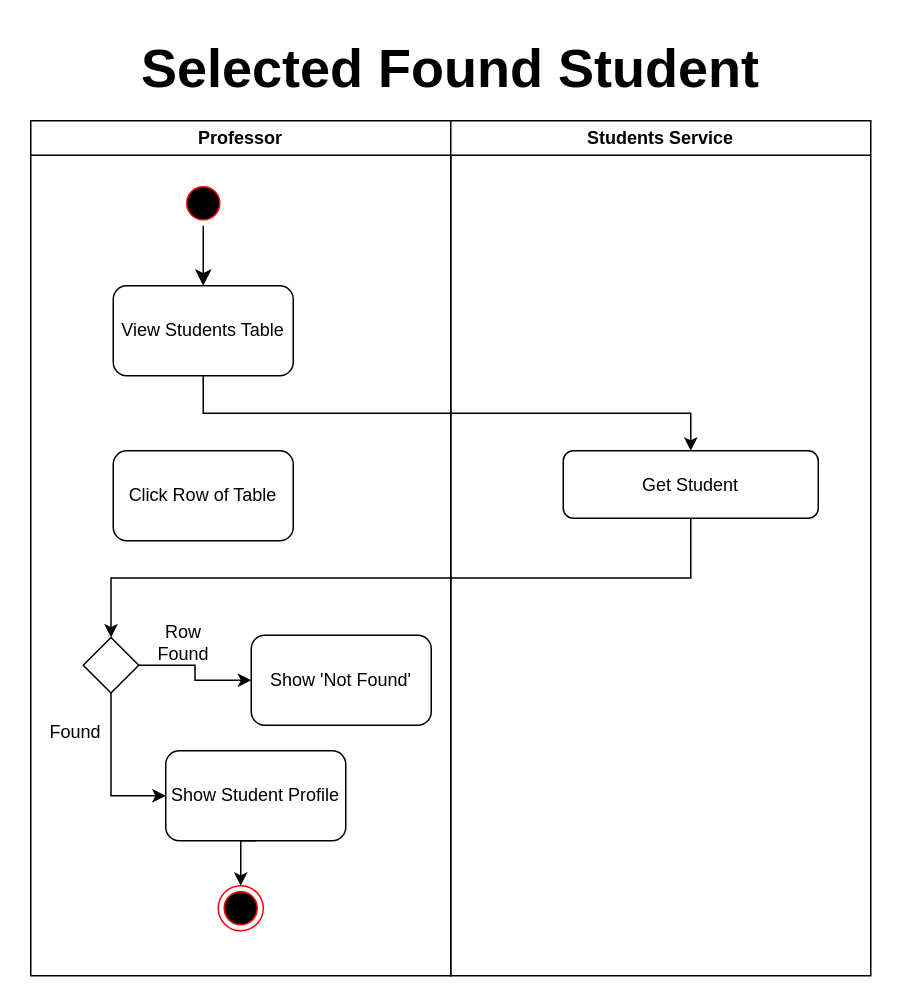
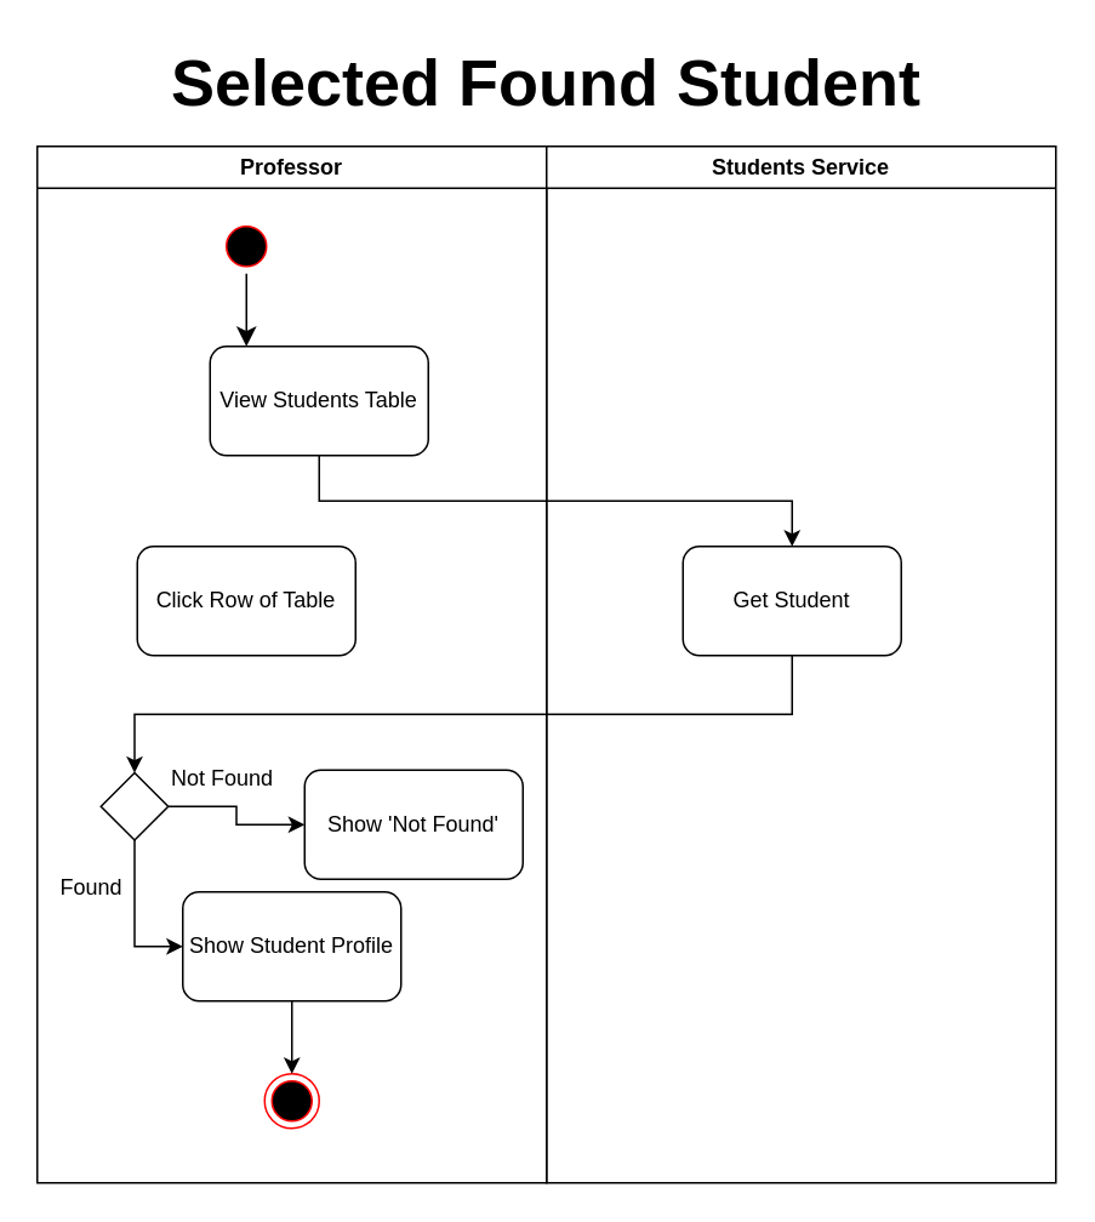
  <mxCell id="0" />
  <mxCell id="1" parent="0" />
  <mxCell id="2" value="Professor" style="swimlane;whiteSpace=wrap" parent="1" vertex="1"><mxGeometry x="20" y="80" width="280" height="570" as="geometry" /></mxCell>
  <mxCell id="3" value="" style="ellipse;shape=startState;fillColor=#000000;strokeColor=#ff0000;" parent="2" vertex="1"><mxGeometry x="100" y="40" width="30" height="30" as="geometry" /></mxCell>
  <mxCell id="4" value="" style="edgeStyle=elbowEdgeStyle;elbow=horizontal;verticalAlign=bottom;endArrow=classic;endSize=8;strokeColor=light-dark(#000000, #ff9090);endFill=1;rounded=0" parent="2" source="3" edge="1"><mxGeometry x="100" y="40" as="geometry"><mxPoint x="115" y="110" as="targetPoint" /></mxGeometry></mxCell>
  <mxCell id="5" style="edgeStyle=orthogonalEdgeStyle;rounded=0;orthogonalLoop=1;jettySize=auto;html=1;exitX=0.5;exitY=1;exitDx=0;exitDy=0;" edge="1" parent="2" source="6" target="18"><mxGeometry relative="1" as="geometry" /></mxCell>
- <mxCell id="6" value="View Students Table" style="rounded=1;whiteSpace=wrap;html=1;" vertex="1" parent="2"><mxGeometry x="55" y="110" width="120" height="60" as="geometry" /></mxCell>
+ <mxCell id="6" value="View Students Table" style="rounded=1;whiteSpace=wrap;html=1;" vertex="1" parent="2"><mxGeometry x="95" y="110" width="120" height="60" as="geometry" /></mxCell>
  <mxCell id="7" value="Click Row of Table" style="rounded=1;whiteSpace=wrap;html=1;" vertex="1" parent="2"><mxGeometry x="55" y="220" width="120" height="60" as="geometry" /></mxCell>
  <mxCell id="8" value="" style="ellipse;html=1;shape=endState;fillColor=#000000;strokeColor=#ff0000;" vertex="1" parent="2"><mxGeometry x="125" y="510" width="30" height="30" as="geometry" /></mxCell>
  <mxCell id="9" style="edgeStyle=orthogonalEdgeStyle;rounded=0;orthogonalLoop=1;jettySize=auto;html=1;entryX=0;entryY=0.5;entryDx=0;entryDy=0;" edge="1" parent="2" source="11" target="12"><mxGeometry relative="1" as="geometry" /></mxCell>
  <mxCell id="10" style="edgeStyle=orthogonalEdgeStyle;rounded=0;orthogonalLoop=1;jettySize=auto;html=1;exitX=0.5;exitY=1;exitDx=0;exitDy=0;entryX=0;entryY=0.5;entryDx=0;entryDy=0;" edge="1" parent="2" source="11" target="14"><mxGeometry relative="1" as="geometry" /></mxCell>
  <mxCell id="11" value="" style="rhombus;whiteSpace=wrap;html=1;" vertex="1" parent="2"><mxGeometry x="35" y="344.5" width="37" height="37" as="geometry" /></mxCell>
  <mxCell id="12" value="Show 'Not Found'" style="rounded=1;whiteSpace=wrap;html=1;" vertex="1" parent="2"><mxGeometry x="147" y="343" width="120" height="60" as="geometry" /></mxCell>
  <mxCell id="13" style="edgeStyle=orthogonalEdgeStyle;rounded=0;orthogonalLoop=1;jettySize=auto;html=1;exitX=0.5;exitY=1;exitDx=0;exitDy=0;entryX=0.5;entryY=0;entryDx=0;entryDy=0;" edge="1" parent="2" source="14" target="8"><mxGeometry relative="1" as="geometry" /></mxCell>
- <mxCell id="14" value="Show Student Profile" style="rounded=1;whiteSpace=wrap;html=1;" vertex="1" parent="2"><mxGeometry x="90" y="420" width="120" height="60" as="geometry" /></mxCell>
- <mxCell id="15" value="Row Found" style="text;html=1;align=center;verticalAlign=middle;whiteSpace=wrap;rounded=0;" vertex="1" parent="2"><mxGeometry x="72" y="333" width="60" height="30" as="geometry" /></mxCell>
+ <mxCell id="14" value="Show Student Profile" style="rounded=1;whiteSpace=wrap;html=1;" vertex="1" parent="2"><mxGeometry x="80" y="410" width="120" height="60" as="geometry" /></mxCell>
+ <mxCell id="15" value="Not Found" style="text;html=1;align=center;verticalAlign=middle;whiteSpace=wrap;rounded=0;" vertex="1" parent="2"><mxGeometry x="72" y="333" width="60" height="30" as="geometry" /></mxCell>
  <mxCell id="16" value="Found" style="text;html=1;align=center;verticalAlign=middle;whiteSpace=wrap;rounded=0;" vertex="1" parent="2"><mxGeometry y="393" width="60" height="30" as="geometry" /></mxCell>
  <mxCell id="17" value="Students Service" style="swimlane;whiteSpace=wrap" parent="1" vertex="1"><mxGeometry x="300" y="80" width="280" height="570" as="geometry" /></mxCell>
- <mxCell id="18" value="Get Student" style="rounded=1;whiteSpace=wrap;html=1;" vertex="1" parent="17"><mxGeometry x="75" y="220" width="170" height="45" as="geometry" /></mxCell>
+ <mxCell id="18" value="Get Student" style="rounded=1;whiteSpace=wrap;html=1;" vertex="1" parent="17"><mxGeometry x="75" y="220" width="120" height="60" as="geometry" /></mxCell>
  <mxCell id="19" value="Selected Found Student" style="text;html=1;align=center;verticalAlign=middle;whiteSpace=wrap;rounded=0;fontSize=36;fontStyle=1" vertex="1" parent="1"><mxGeometry x="25" y="20" width="550" height="50" as="geometry" /></mxCell>
  <mxCell id="20" style="edgeStyle=orthogonalEdgeStyle;rounded=0;orthogonalLoop=1;jettySize=auto;html=1;exitX=0.5;exitY=1;exitDx=0;exitDy=0;entryX=0.5;entryY=0;entryDx=0;entryDy=0;" edge="1" parent="1" source="18" target="11"><mxGeometry relative="1" as="geometry" /></mxCell>
